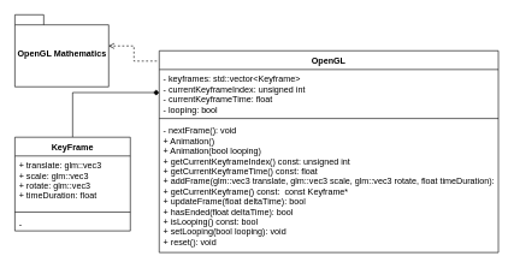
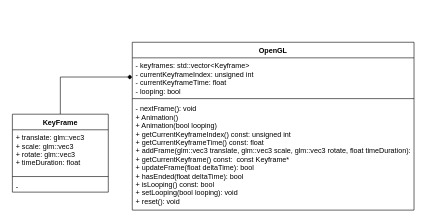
  <mxCell id="0" />
  <mxCell id="1" parent="0" />
- <mxCell id="2" style="edgeStyle=orthogonalEdgeStyle;rounded=0;orthogonalLoop=1;jettySize=auto;html=1;exitX=-0.007;exitY=0.051;exitDx=0;exitDy=0;entryX=0.997;entryY=0.433;entryDx=0;entryDy=0;entryPerimeter=0;dashed=1;endArrow=open;endFill=0;exitPerimeter=0;" parent="1" source="3" target="12" edge="1"><mxGeometry relative="1" as="geometry" /></mxCell>
  <mxCell id="3" value="OpenGL" style="swimlane;fontStyle=1;align=center;verticalAlign=top;childLayout=stackLayout;horizontal=1;startSize=26;horizontalStack=0;resizeParent=1;resizeParentMax=0;resizeLast=0;collapsible=1;marginBottom=0;" parent="1" vertex="1"><mxGeometry x="220" y="70" width="470" height="280" as="geometry" /></mxCell>
  <mxCell id="4" value="- keyframes: std::vector&lt;Keyframe&gt;&#10;- currentKeyframeIndex: unsigned int &#10;- currentKeyframeTime: float &#10;- looping: bool " style="text;strokeColor=none;fillColor=none;align=left;verticalAlign=top;spacingLeft=4;spacingRight=4;overflow=hidden;rotatable=0;points=[[0,0.5],[1,0.5]];portConstraint=eastwest;" parent="3" vertex="1"><mxGeometry y="26" width="470" height="64" as="geometry" /></mxCell>
  <mxCell id="5" value="" style="line;strokeWidth=1;fillColor=none;align=left;verticalAlign=middle;spacingTop=-1;spacingLeft=3;spacingRight=3;rotatable=0;labelPosition=right;points=[];portConstraint=eastwest;" parent="3" vertex="1"><mxGeometry y="90" width="470" height="8" as="geometry" /></mxCell>
  <mxCell id="6" value="- nextFrame(): void &#10;+ Animation()&#10;+ Animation(bool looping)&#10;+ getCurrentKeyframeIndex() const: unsigned int&#10;+ getCurrentKeyframeTime() const: float&#10;+ addFrame(glm::vec3 translate, glm::vec3 scale, glm::vec3 rotate, float timeDuration): void &#10;+ getCurrentKeyframe() const:  const Keyframe* &#10;+ updateFrame(float deltaTime): bool &#10;+ hasEnded(float deltaTime): bool &#10;+ isLooping() const: bool &#10;+ setLooping(bool looping): void &#10;+ reset(): void" style="text;strokeColor=none;fillColor=none;align=left;verticalAlign=top;spacingLeft=4;spacingRight=4;overflow=hidden;rotatable=0;points=[[0,0.5],[1,0.5]];portConstraint=eastwest;fontStyle=0" parent="3" vertex="1"><mxGeometry y="98" width="470" height="182" as="geometry" /></mxCell>
  <mxCell id="7" style="edgeStyle=orthogonalEdgeStyle;rounded=0;orthogonalLoop=1;jettySize=auto;html=1;exitX=0.5;exitY=0;exitDx=0;exitDy=0;endArrow=diamond;endFill=1;startArrow=none;startFill=0;" parent="1" source="8" target="4" edge="1"><mxGeometry relative="1" as="geometry" /></mxCell>
  <mxCell id="8" value="KeyFrame" style="swimlane;fontStyle=1;align=center;verticalAlign=top;childLayout=stackLayout;horizontal=1;startSize=26;horizontalStack=0;resizeParent=1;resizeParentMax=0;resizeLast=0;collapsible=1;marginBottom=0;" parent="1" vertex="1"><mxGeometry x="20" y="190" width="160" height="130" as="geometry" /></mxCell>
  <mxCell id="9" value="+ translate: glm::vec3&#10;+ scale: glm::vec3&#10;+ rotate: glm::vec3&#10;+ timeDuration: float " style="text;strokeColor=none;fillColor=none;align=left;verticalAlign=top;spacingLeft=4;spacingRight=4;overflow=hidden;rotatable=0;points=[[0,0.5],[1,0.5]];portConstraint=eastwest;" parent="8" vertex="1"><mxGeometry y="26" width="160" height="74" as="geometry" /></mxCell>
  <mxCell id="10" value="" style="line;strokeWidth=1;fillColor=none;align=left;verticalAlign=middle;spacingTop=-1;spacingLeft=3;spacingRight=3;rotatable=0;labelPosition=right;points=[];portConstraint=eastwest;" parent="8" vertex="1"><mxGeometry y="100" width="160" height="8" as="geometry" /></mxCell>
  <mxCell id="11" value="- " style="text;strokeColor=none;fillColor=none;align=left;verticalAlign=top;spacingLeft=4;spacingRight=4;overflow=hidden;rotatable=0;points=[[0,0.5],[1,0.5]];portConstraint=eastwest;fontStyle=0" parent="8" vertex="1"><mxGeometry y="108" width="160" height="22" as="geometry" /></mxCell>
- <mxCell id="12" value="OpenGL Mathematics" style="shape=folder;fontStyle=1;spacingTop=10;tabWidth=40;tabHeight=14;tabPosition=left;html=1;" parent="1" vertex="1"><mxGeometry x="20" width="130" height="100" as="geometry" y="20" /></mxCell>
